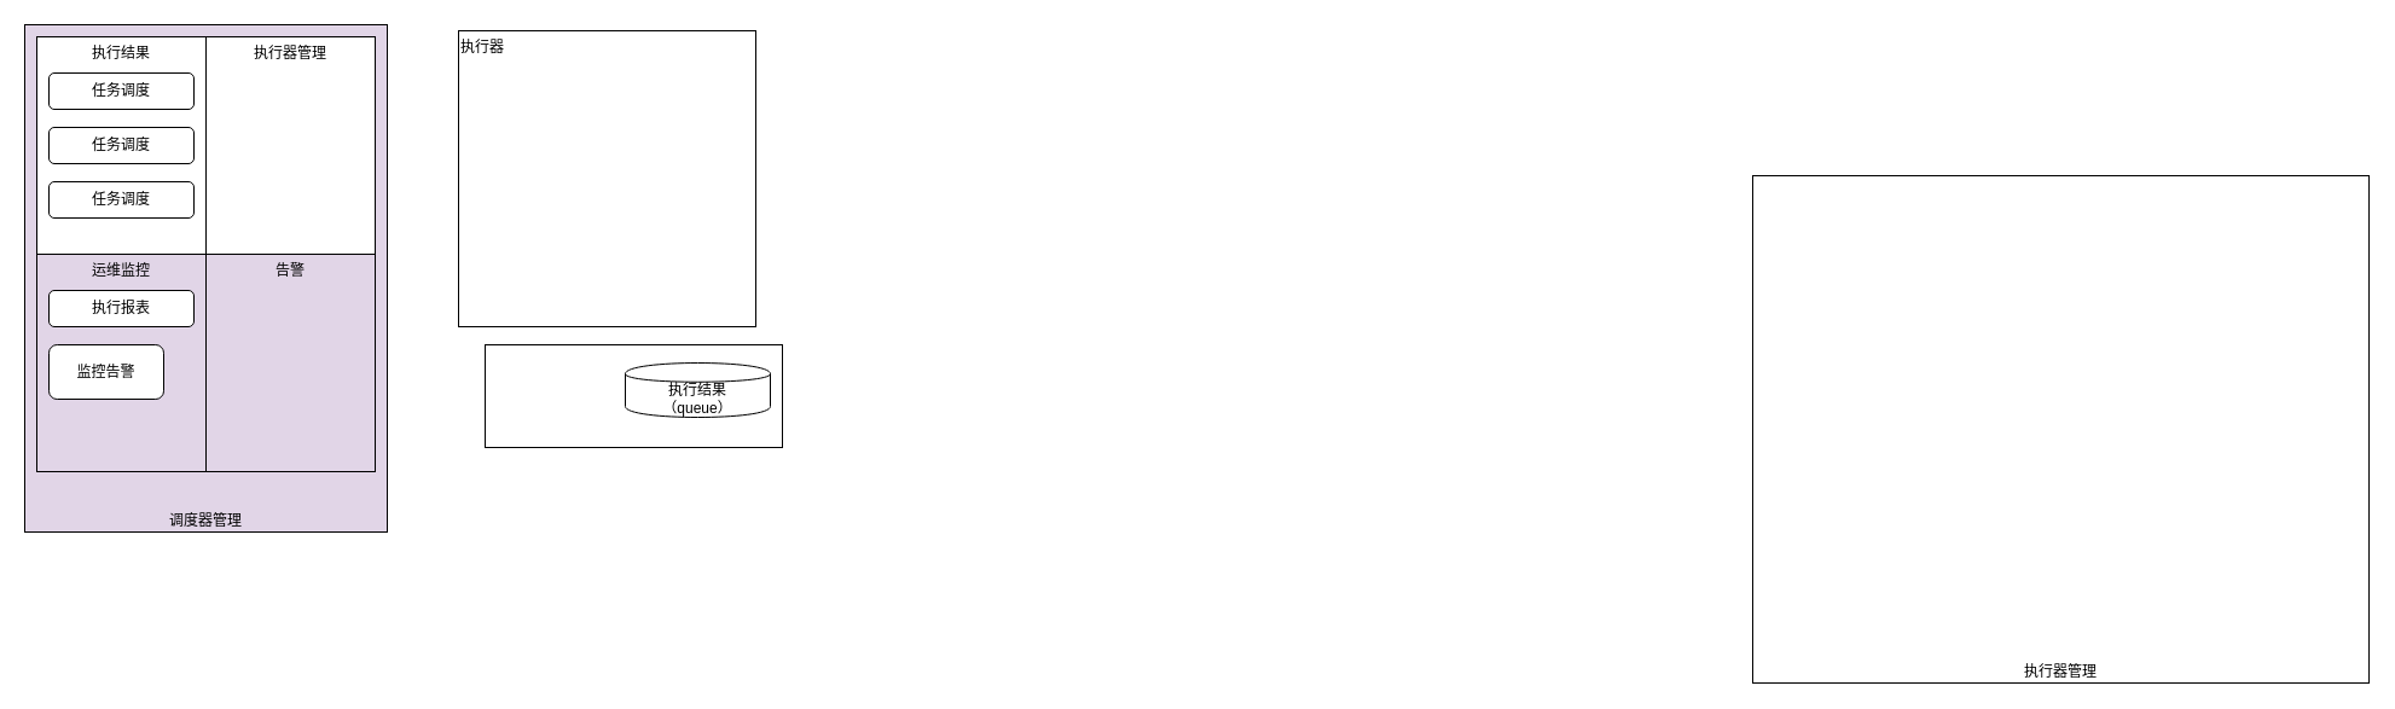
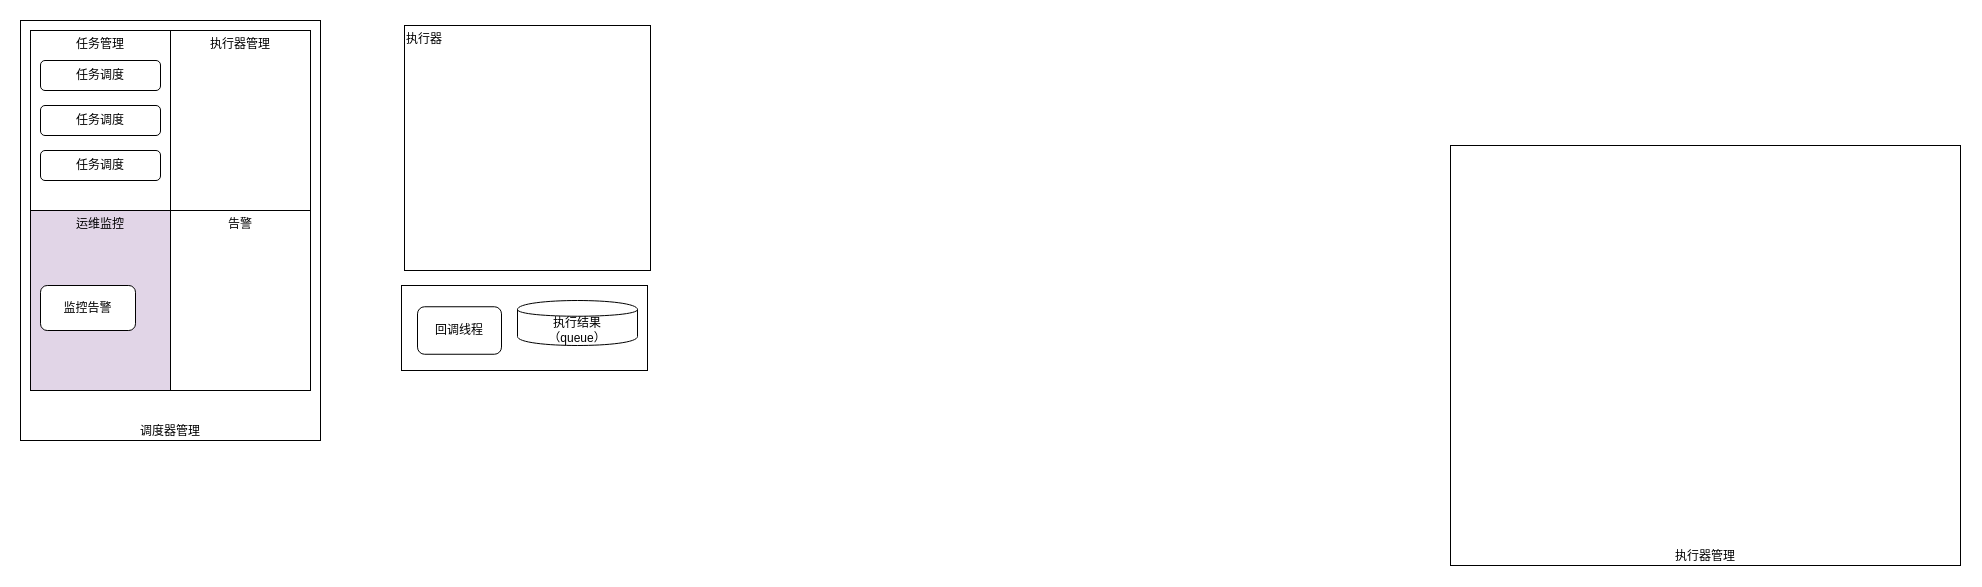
  <mxCell id="0" />
  <mxCell id="1" parent="0" />
- <mxCell id="2" value="执行器" style="rounded=0;whiteSpace=wrap;html=1;align=left;verticalAlign=top;" vertex="1" parent="1"><mxGeometry x="379" y="25" width="246" height="245" as="geometry" /></mxCell>
- <mxCell id="3" value="调度器管理" style="rounded=0;whiteSpace=wrap;html=1;verticalAlign=bottom;fillColor=#e1d5e7;" parent="1" vertex="1"><mxGeometry x="20" y="20" width="300" height="420" as="geometry" /></mxCell>
- <mxCell id="4" value="执行结果" style="rounded=0;whiteSpace=wrap;html=1;verticalAlign=top;" parent="1" vertex="1"><mxGeometry x="30" y="30" width="140" height="180" as="geometry" /></mxCell>
+ <mxCell id="2" value="执行器" style="rounded=0;whiteSpace=wrap;html=1;align=left;verticalAlign=top;" vertex="1" parent="1"><mxGeometry x="404" y="25" width="246" height="245" as="geometry" /></mxCell>
+ <mxCell id="3" value="调度器管理" style="rounded=0;whiteSpace=wrap;html=1;verticalAlign=bottom;" parent="1" vertex="1"><mxGeometry x="20" y="20" width="300" height="420" as="geometry" /></mxCell>
+ <mxCell id="4" value="任务管理" style="rounded=0;whiteSpace=wrap;html=1;verticalAlign=top;" parent="1" vertex="1"><mxGeometry x="30" y="30" width="140" height="180" as="geometry" /></mxCell>
  <mxCell id="5" value="执行器管理" style="rounded=0;whiteSpace=wrap;html=1;verticalAlign=top;" parent="1" vertex="1"><mxGeometry x="170" y="30" width="140" height="180" as="geometry" /></mxCell>
  <mxCell id="6" value="执行器管理" style="rounded=0;whiteSpace=wrap;html=1;verticalAlign=bottom;" parent="1" vertex="1"><mxGeometry x="1450" y="145" width="510" height="420" as="geometry" /></mxCell>
  <mxCell id="7" value="运维监控" style="rounded=0;whiteSpace=wrap;html=1;verticalAlign=top;fillColor=#e1d5e7;" parent="1" vertex="1"><mxGeometry x="30" y="210" width="140" height="180" as="geometry" /></mxCell>
- <mxCell id="8" value="告警" style="rounded=0;whiteSpace=wrap;html=1;verticalAlign=top;fillColor=#e1d5e7;" parent="1" vertex="1"><mxGeometry x="170" y="210" width="140" height="180" as="geometry" /></mxCell>
- <mxCell id="9" value="执行报表" style="rounded=1;whiteSpace=wrap;html=1;" vertex="1" parent="1"><mxGeometry x="40" y="240" width="120" height="30" as="geometry" /></mxCell>
+ <mxCell id="8" value="告警" style="rounded=0;whiteSpace=wrap;html=1;verticalAlign=top;" parent="1" vertex="1"><mxGeometry x="170" y="210" width="140" height="180" as="geometry" /></mxCell>
  <mxCell id="10" value="监控告警" style="rounded=1;whiteSpace=wrap;html=1;" vertex="1" parent="1"><mxGeometry x="40" y="285" width="95" height="45" as="geometry" /></mxCell>
  <mxCell id="11" value="任务调度" style="rounded=1;whiteSpace=wrap;html=1;" vertex="1" parent="1"><mxGeometry x="40" y="60" width="120" height="30" as="geometry" /></mxCell>
  <mxCell id="12" value="任务调度" style="rounded=1;whiteSpace=wrap;html=1;" vertex="1" parent="1"><mxGeometry x="40" y="105" width="120" height="30" as="geometry" /></mxCell>
  <mxCell id="13" value="任务调度" style="rounded=1;whiteSpace=wrap;html=1;" vertex="1" parent="1"><mxGeometry x="40" y="150" width="120" height="30" as="geometry" /></mxCell>
  <mxCell id="14" value="" style="rounded=0;whiteSpace=wrap;html=1;align=left;verticalAlign=top;" vertex="1" parent="1"><mxGeometry x="401" y="285" width="246" height="85" as="geometry" /></mxCell>
  <mxCell id="15" value="执行结果&lt;br&gt;（queue）" style="shape=cylinder;whiteSpace=wrap;html=1;boundedLbl=1;backgroundOutline=1;align=center;" vertex="1" parent="1"><mxGeometry x="517" y="300" width="120" height="45" as="geometry" /></mxCell>
+ <mxCell id="16" value="回调线程" style="rounded=1;whiteSpace=wrap;html=1;align=center;" vertex="1" parent="1"><mxGeometry x="417" y="306.25" width="84" height="47.5" as="geometry" /></mxCell>
